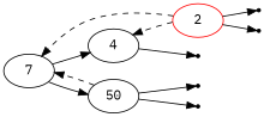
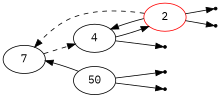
  digraph {
    fontname="IBM Plex Mono"
    rankdir=LR
    node [fontname="IBM Plex Mono" shape=point]
    edge [fontname="IBM Plex Mono"]
    7 [shape=""]
    4 [shape=""]
    n3 [label=50 shape=""]
    2 [color=red shape=""]
    null2
    null0
    null1
    null3
    null4
-   7 -> 4
-   7 -> n3
+   7 -> 4 [style=dashed]
+   4 -> 2
    4 -> null2
-   n3 -> 7 [style=dashed]
+   n3 -> 7 [style=solid]
    n3 -> null0
    n3 -> null1
    2 -> 7 [style=dashed]
-   2 -> 4 [style=dashed]
+   2 -> 4 [style=solid]
    2 -> null3
    2 -> null4
  }
